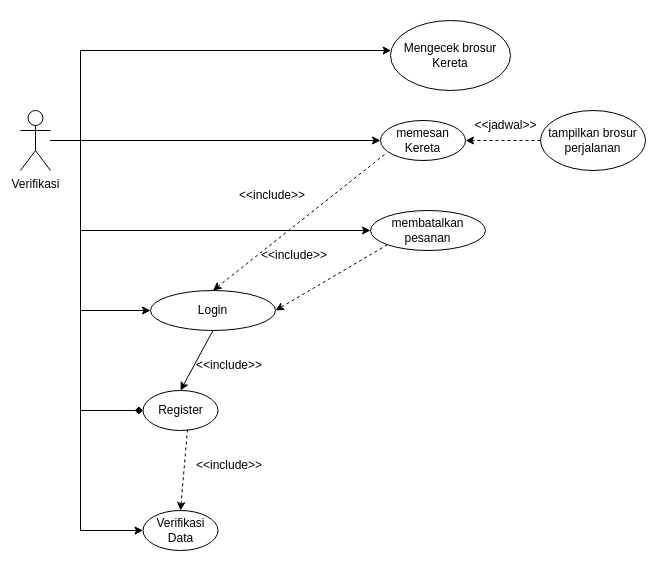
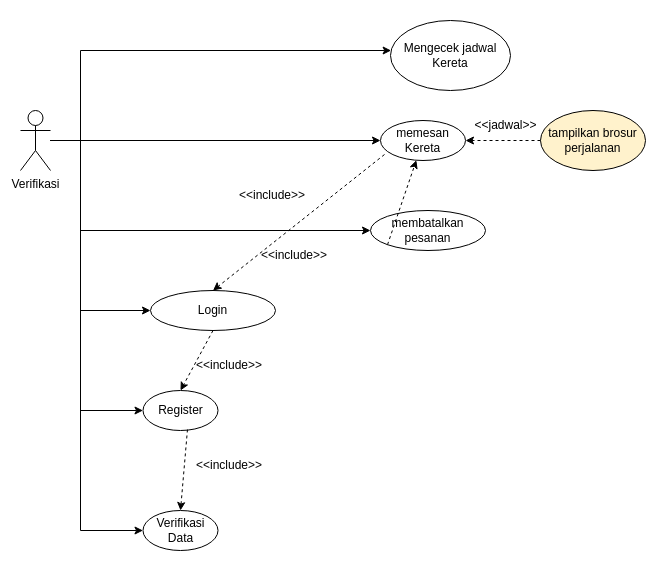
  <mxCell id="0" />
  <mxCell id="1" parent="0" />
  <mxCell id="2" value="" style="edgeStyle=orthogonalEdgeStyle;rounded=0;orthogonalLoop=1;jettySize=auto;html=1;" parent="1" source="5" target="6" edge="1"><mxGeometry relative="1" as="geometry" /></mxCell>
  <mxCell id="3" style="edgeStyle=orthogonalEdgeStyle;rounded=0;orthogonalLoop=1;jettySize=auto;html=1;entryX=0;entryY=0.5;entryDx=0;entryDy=0;" parent="1" source="5" target="7" edge="1"><mxGeometry relative="1" as="geometry"><Array as="points"><mxPoint x="80" y="140" /><mxPoint x="80" y="230" /></Array></mxGeometry></mxCell>
- <mxCell id="4" style="edgeStyle=orthogonalEdgeStyle;rounded=0;orthogonalLoop=1;jettySize=auto;html=1;entryX=0;entryY=0.5;entryDx=0;entryDy=0;endArrow=diamond;" parent="1" source="5" target="11" edge="1"><mxGeometry relative="1" as="geometry"><Array as="points"><mxPoint x="80" y="140" /><mxPoint x="80" y="410" /></Array></mxGeometry></mxCell>
+ <mxCell id="4" style="edgeStyle=orthogonalEdgeStyle;rounded=0;orthogonalLoop=1;jettySize=auto;html=1;entryX=0;entryY=0.5;entryDx=0;entryDy=0;" parent="1" source="5" target="11" edge="1"><mxGeometry relative="1" as="geometry"><Array as="points"><mxPoint x="80" y="140" /><mxPoint x="80" y="410" /></Array></mxGeometry></mxCell>
  <mxCell id="5" value="Verifikasi" style="shape=umlActor;verticalLabelPosition=bottom;verticalAlign=top;html=1;outlineConnect=0;" parent="1" vertex="1"><mxGeometry x="20" y="110" width="30" height="60" as="geometry" /></mxCell>
  <mxCell id="6" value="memesan Kereta" style="ellipse;whiteSpace=wrap;html=1;" parent="1" vertex="1"><mxGeometry x="380" y="120" width="85" height="40" as="geometry" /></mxCell>
  <mxCell id="7" value="membatalkan pesanan" style="ellipse;whiteSpace=wrap;html=1;" parent="1" vertex="1"><mxGeometry x="370" y="210" width="115" height="40" as="geometry" /></mxCell>
- <mxCell id="8" value="tampilkan brosur perjalanan" style="ellipse;whiteSpace=wrap;html=1;" parent="1" vertex="1"><mxGeometry x="540" y="110" width="105" height="60" as="geometry" /></mxCell>
+ <mxCell id="8" value="tampilkan brosur perjalanan" style="ellipse;whiteSpace=wrap;html=1;fillColor=#fff2cc;" parent="1" vertex="1"><mxGeometry x="540" y="110" width="105" height="60" as="geometry" /></mxCell>
  <mxCell id="9" value="" style="endArrow=classic;html=1;rounded=0;dashed=1;exitX=0;exitY=0.5;exitDx=0;exitDy=0;entryX=1;entryY=0.5;entryDx=0;entryDy=0;" parent="1" source="8" target="6" edge="1"><mxGeometry width="50" height="50" relative="1" as="geometry"><mxPoint x="470" y="90" as="sourcePoint" /><mxPoint x="460" y="90" as="targetPoint" /></mxGeometry></mxCell>
  <mxCell id="10" value="&amp;lt;&amp;lt;jadwal&amp;gt;&amp;gt;" style="text;html=1;align=center;verticalAlign=middle;resizable=0;points=[];autosize=1;strokeColor=none;fillColor=none;" parent="1" vertex="1"><mxGeometry x="460" y="110" width="90" height="30" as="geometry" /></mxCell>
  <mxCell id="11" value="Register" style="ellipse;whiteSpace=wrap;html=1;" parent="1" vertex="1"><mxGeometry x="142.5" y="390" width="75" height="40" as="geometry" /></mxCell>
  <mxCell id="12" value="" style="edgeStyle=orthogonalEdgeStyle;rounded=0;orthogonalLoop=1;jettySize=auto;html=1;entryX=0;entryY=0.5;entryDx=0;entryDy=0;" parent="1" target="13" edge="1"><mxGeometry relative="1" as="geometry"><mxPoint x="50" y="140" as="sourcePoint" /><Array as="points"><mxPoint x="80" y="140" /><mxPoint x="80" y="530" /></Array></mxGeometry></mxCell>
  <mxCell id="13" value="Verifikasi Data" style="ellipse;whiteSpace=wrap;html=1;" parent="1" vertex="1"><mxGeometry x="142.5" y="510" width="75" height="40" as="geometry" /></mxCell>
  <mxCell id="14" style="edgeStyle=orthogonalEdgeStyle;rounded=0;orthogonalLoop=1;jettySize=auto;html=1;entryX=0;entryY=0.5;entryDx=0;entryDy=0;" parent="1" target="15" edge="1"><mxGeometry relative="1" as="geometry"><mxPoint x="50" y="140" as="sourcePoint" /><Array as="points"><mxPoint x="80" y="140" /><mxPoint x="80" y="310" /></Array></mxGeometry></mxCell>
  <mxCell id="15" value="Login" style="ellipse;whiteSpace=wrap;html=1;" parent="1" vertex="1"><mxGeometry x="150" y="290" width="125" height="40" as="geometry" /></mxCell>
  <mxCell id="16" value="" style="endArrow=classic;html=1;rounded=0;dashed=1;entryX=0.5;entryY=0;entryDx=0;entryDy=0;exitX=0.047;exitY=0.85;exitDx=0;exitDy=0;exitPerimeter=0;" parent="1" source="6" target="15" edge="1"><mxGeometry width="50" height="50" relative="1" as="geometry"><mxPoint x="255" y="280" as="sourcePoint" /><mxPoint x="305" y="230" as="targetPoint" /></mxGeometry></mxCell>
- <mxCell id="17" value="" style="endArrow=classic;html=1;rounded=0;dashed=1;entryX=1;entryY=0.5;entryDx=0;entryDy=0;exitX=0;exitY=1;exitDx=0;exitDy=0;" parent="1" source="7" target="15" edge="1"><mxGeometry width="50" height="50" relative="1" as="geometry"><mxPoint x="393.995" y="164" as="sourcePoint" /><mxPoint x="197.5" y="300" as="targetPoint" /></mxGeometry></mxCell>
+ <mxCell id="17" value="" style="endArrow=classic;html=1;rounded=0;dashed=1;exitX=0;exitY=1;exitDx=0;exitDy=0;" parent="1" source="7" target="6" edge="1"><mxGeometry width="50" height="50" relative="1" as="geometry"><mxPoint x="393.995" y="164" as="sourcePoint" /><mxPoint x="197.5" y="300" as="targetPoint" /></mxGeometry></mxCell>
  <mxCell id="18" value="&amp;lt;&amp;lt;include&amp;gt;&amp;gt;" style="text;strokeColor=none;fillColor=none;align=left;verticalAlign=middle;spacingLeft=4;spacingRight=4;overflow=hidden;points=[[0,0.5],[1,0.5]];portConstraint=eastwest;rotatable=0;whiteSpace=wrap;html=1;direction=east;flipH=0;flipV=0;" parent="1" vertex="1"><mxGeometry x="232.5" y="180" width="80" height="30" as="geometry" /></mxCell>
  <mxCell id="19" value="&amp;lt;&amp;lt;include&amp;gt;&amp;gt;" style="text;strokeColor=none;fillColor=none;align=left;verticalAlign=middle;spacingLeft=4;spacingRight=4;overflow=hidden;points=[[0,0.5],[1,0.5]];portConstraint=eastwest;rotatable=0;whiteSpace=wrap;html=1;direction=east;flipH=0;flipV=0;" parent="1" vertex="1"><mxGeometry x="255" y="240" width="80" height="30" as="geometry" /></mxCell>
- <mxCell id="20" value="" style="endArrow=classic;html=1;rounded=0;dashed=0;entryX=0.5;entryY=0;entryDx=0;entryDy=0;exitX=0.5;exitY=1;exitDx=0;exitDy=0;" parent="1" source="15" target="11" edge="1"><mxGeometry width="50" height="50" relative="1" as="geometry"><mxPoint x="397.019" y="254.204" as="sourcePoint" /><mxPoint x="235" y="320" as="targetPoint" /></mxGeometry></mxCell>
+ <mxCell id="20" value="" style="endArrow=classic;html=1;rounded=0;dashed=1;entryX=0.5;entryY=0;entryDx=0;entryDy=0;exitX=0.5;exitY=1;exitDx=0;exitDy=0;" parent="1" source="15" target="11" edge="1"><mxGeometry width="50" height="50" relative="1" as="geometry"><mxPoint x="397.019" y="254.204" as="sourcePoint" /><mxPoint x="235" y="320" as="targetPoint" /></mxGeometry></mxCell>
  <mxCell id="21" value="" style="endArrow=classic;html=1;rounded=0;dashed=1;entryX=0.5;entryY=0;entryDx=0;entryDy=0;exitX=0.593;exitY=0.975;exitDx=0;exitDy=0;exitPerimeter=0;" parent="1" source="11" target="13" edge="1"><mxGeometry width="50" height="50" relative="1" as="geometry"><mxPoint x="407.019" y="264.204" as="sourcePoint" /><mxPoint x="245" y="330" as="targetPoint" /></mxGeometry></mxCell>
  <mxCell id="22" value="&amp;lt;&amp;lt;include&amp;gt;&amp;gt;" style="text;strokeColor=none;fillColor=none;align=left;verticalAlign=middle;spacingLeft=4;spacingRight=4;overflow=hidden;points=[[0,0.5],[1,0.5]];portConstraint=eastwest;rotatable=0;whiteSpace=wrap;html=1;direction=east;flipH=0;flipV=0;" parent="1" vertex="1"><mxGeometry x="190" y="450" width="80" height="30" as="geometry" /></mxCell>
  <mxCell id="23" value="&amp;lt;&amp;lt;include&amp;gt;&amp;gt;" style="text;strokeColor=none;fillColor=none;align=left;verticalAlign=middle;spacingLeft=4;spacingRight=4;overflow=hidden;points=[[0,0.5],[1,0.5]];portConstraint=eastwest;rotatable=0;whiteSpace=wrap;html=1;direction=east;flipH=0;flipV=0;" parent="1" vertex="1"><mxGeometry x="190" y="350" width="80" height="30" as="geometry" /></mxCell>
  <mxCell id="24" value="" style="edgeStyle=orthogonalEdgeStyle;rounded=0;orthogonalLoop=1;jettySize=auto;html=1;" parent="1" target="25" edge="1"><mxGeometry relative="1" as="geometry"><mxPoint x="50" y="140" as="sourcePoint" /><Array as="points"><mxPoint x="80" y="140" /><mxPoint x="80" y="50" /></Array></mxGeometry></mxCell>
- <mxCell id="25" value="Mengecek brosur Kereta" style="ellipse;whiteSpace=wrap;html=1;" parent="1" vertex="1"><mxGeometry x="390" y="20" width="120" height="70" as="geometry" /></mxCell>
+ <mxCell id="25" value="Mengecek jadwal Kereta" style="ellipse;whiteSpace=wrap;html=1;" parent="1" vertex="1"><mxGeometry x="390" y="20" width="120" height="70" as="geometry" /></mxCell>
